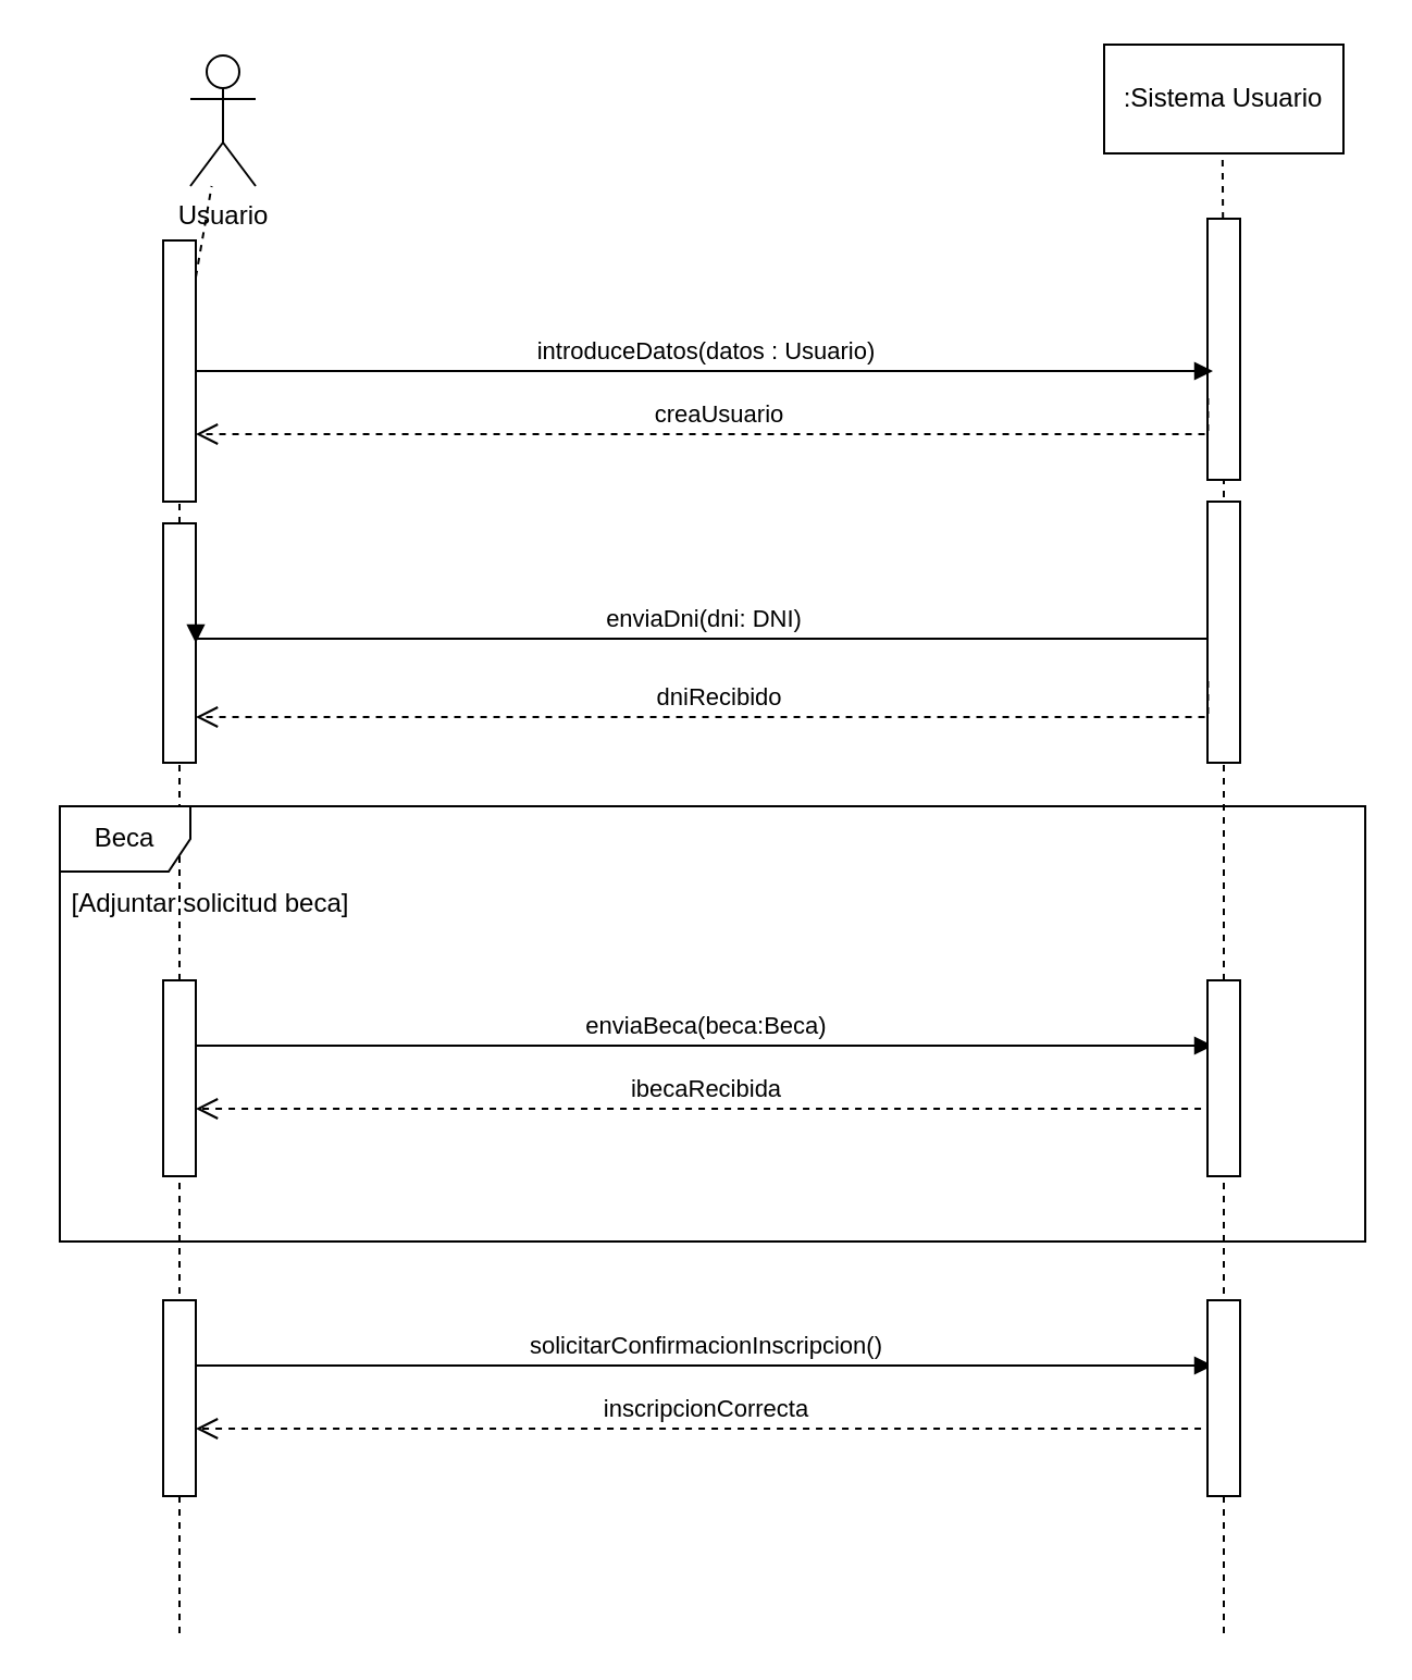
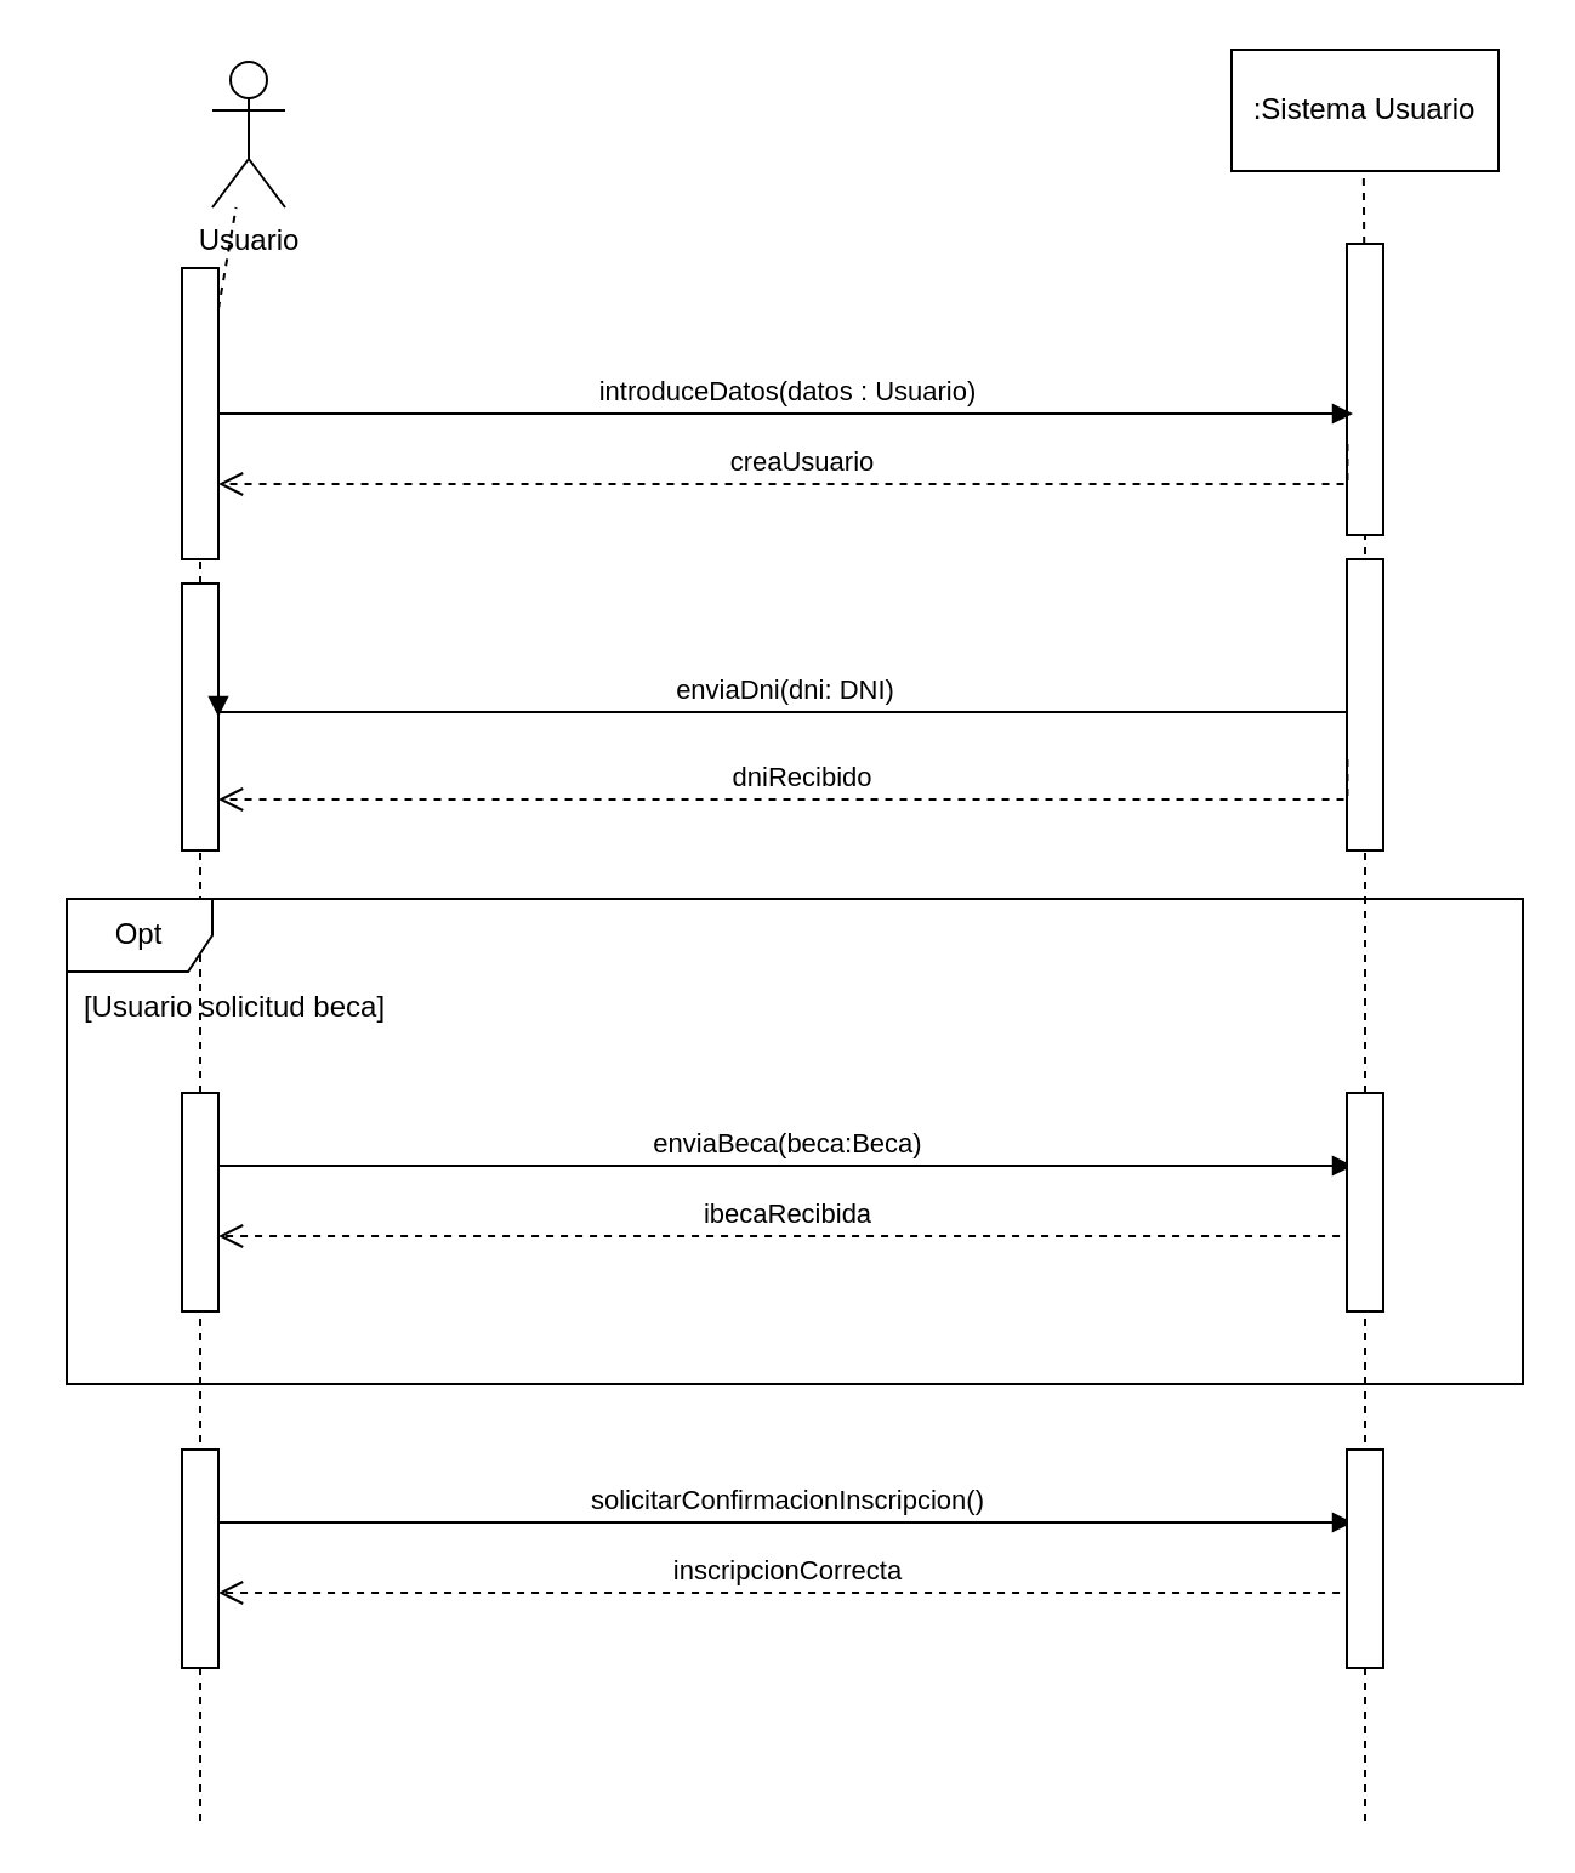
  <mxCell id="0" />
  <mxCell id="1" parent="0" />
  <mxCell id="2" value="Usuario" style="shape=umlActor;verticalLabelPosition=bottom;verticalAlign=top;html=1;outlineConnect=0;" vertex="1" parent="1"><mxGeometry x="87" y="25" width="30" height="60" as="geometry" /></mxCell>
  <mxCell id="3" value="" style="endArrow=none;dashed=1;html=1;rounded=0;" edge="1" parent="1" source="7" target="2"><mxGeometry width="50" height="50" relative="1" as="geometry"><mxPoint x="82" y="470" as="sourcePoint" /><mxPoint x="77" y="100" as="targetPoint" /></mxGeometry></mxCell>
  <mxCell id="4" value=":Sistema Usuario" style="html=1;whiteSpace=wrap;" vertex="1" parent="1"><mxGeometry x="507" y="20" width="110" height="50" as="geometry" /></mxCell>
  <mxCell id="5" value="" style="endArrow=none;dashed=1;html=1;rounded=0;" edge="1" parent="1" source="9"><mxGeometry width="50" height="50" relative="1" as="geometry"><mxPoint x="561.41" y="470" as="sourcePoint" /><mxPoint x="561.41" y="70" as="targetPoint" /></mxGeometry></mxCell>
  <mxCell id="6" value="" style="endArrow=none;dashed=1;html=1;rounded=0;" edge="1" parent="1" target="7"><mxGeometry width="50" height="50" relative="1" as="geometry"><mxPoint x="82" y="750" as="sourcePoint" /><mxPoint x="82" y="70" as="targetPoint" /></mxGeometry></mxCell>
  <mxCell id="7" value="" style="rounded=0;whiteSpace=wrap;html=1;" vertex="1" parent="1"><mxGeometry x="74.5" y="110" width="15" height="120" as="geometry" /></mxCell>
  <mxCell id="8" value="" style="endArrow=none;dashed=1;html=1;rounded=0;" edge="1" parent="1" target="9"><mxGeometry width="50" height="50" relative="1" as="geometry"><mxPoint x="562" y="390" as="sourcePoint" /><mxPoint x="561.41" y="70" as="targetPoint" /></mxGeometry></mxCell>
  <mxCell id="9" value="" style="rounded=0;whiteSpace=wrap;html=1;" vertex="1" parent="1"><mxGeometry x="554.5" y="100" width="15" height="120" as="geometry" /></mxCell>
  <mxCell id="10" value="introduceDatos(datos : Usuario)" style="html=1;verticalAlign=bottom;endArrow=block;edgeStyle=elbowEdgeStyle;elbow=vertical;curved=0;rounded=0;" edge="1" parent="1" source="7"><mxGeometry width="80" relative="1" as="geometry"><mxPoint x="267" y="170" as="sourcePoint" /><mxPoint x="557" y="170" as="targetPoint" /></mxGeometry></mxCell>
  <mxCell id="11" value="creaUsuario" style="html=1;verticalAlign=bottom;endArrow=open;dashed=1;endSize=8;edgeStyle=elbowEdgeStyle;elbow=vertical;curved=0;rounded=0;exitX=0.014;exitY=0.687;exitDx=0;exitDy=0;exitPerimeter=0;" edge="1" parent="1" source="9" target="7"><mxGeometry relative="1" as="geometry"><mxPoint x="537" y="190" as="sourcePoint" /><mxPoint x="277" y="240.31" as="targetPoint" /><Array as="points"><mxPoint x="537" y="199" /></Array></mxGeometry></mxCell>
  <mxCell id="12" value="" style="rounded=0;whiteSpace=wrap;html=1;" vertex="1" parent="1"><mxGeometry x="74.5" y="450" width="15" height="90" as="geometry" /></mxCell>
  <mxCell id="13" value="enviaBeca(beca:Beca)" style="html=1;verticalAlign=bottom;endArrow=block;edgeStyle=elbowEdgeStyle;elbow=vertical;curved=0;rounded=0;" edge="1" parent="1" source="12"><mxGeometry width="80" relative="1" as="geometry"><mxPoint x="267" y="480" as="sourcePoint" /><mxPoint x="557" y="480" as="targetPoint" /></mxGeometry></mxCell>
  <mxCell id="14" value="ibecaRecibida" style="html=1;verticalAlign=bottom;endArrow=open;dashed=1;endSize=8;edgeStyle=elbowEdgeStyle;elbow=vertical;curved=0;rounded=0;exitX=0.014;exitY=0.687;exitDx=0;exitDy=0;exitPerimeter=0;" edge="1" parent="1" source="18" target="12"><mxGeometry relative="1" as="geometry"><mxPoint x="537" y="500" as="sourcePoint" /><mxPoint x="277" y="550.31" as="targetPoint" /><Array as="points"><mxPoint x="537" y="509" /></Array></mxGeometry></mxCell>
- <mxCell id="15" value="Beca" style="shape=umlFrame;whiteSpace=wrap;html=1;pointerEvents=0;" vertex="1" parent="1"><mxGeometry x="27" y="370" width="600" height="200" as="geometry" /></mxCell>
- <mxCell id="16" value="[Adjuntar solicitud beca]" style="text;html=1;align=center;verticalAlign=middle;resizable=0;points=[];autosize=1;strokeColor=none;fillColor=none;" vertex="1" parent="1"><mxGeometry x="20.5" y="400" width="150" height="30" as="geometry" /></mxCell>
+ <mxCell id="15" value="Opt" style="shape=umlFrame;whiteSpace=wrap;html=1;pointerEvents=0;" vertex="1" parent="1"><mxGeometry x="27" y="370" width="600" height="200" as="geometry" /></mxCell>
+ <mxCell id="16" value="[Usuario solicitud beca]" style="text;html=1;align=center;verticalAlign=middle;resizable=0;points=[];autosize=1;strokeColor=none;fillColor=none;" vertex="1" parent="1"><mxGeometry x="20.5" y="400" width="150" height="30" as="geometry" /></mxCell>
  <mxCell id="17" value="" style="endArrow=none;dashed=1;html=1;rounded=0;" edge="1" parent="1"><mxGeometry width="50" height="50" relative="1" as="geometry"><mxPoint x="562" y="750" as="sourcePoint" /><mxPoint x="562" y="380" as="targetPoint" /></mxGeometry></mxCell>
  <mxCell id="18" value="" style="rounded=0;whiteSpace=wrap;html=1;" vertex="1" parent="1"><mxGeometry x="554.5" y="450" width="15" height="90" as="geometry" /></mxCell>
  <mxCell id="19" value="" style="rounded=0;whiteSpace=wrap;html=1;" vertex="1" parent="1"><mxGeometry x="74.5" y="240" width="15" height="110" as="geometry" /></mxCell>
  <mxCell id="20" value="" style="rounded=0;whiteSpace=wrap;html=1;" vertex="1" parent="1"><mxGeometry x="554.5" y="230" width="15" height="120" as="geometry" /></mxCell>
  <mxCell id="21" value="enviaDni(dni: DNI)" style="html=1;verticalAlign=bottom;endArrow=block;edgeStyle=elbowEdgeStyle;elbow=vertical;curved=0;rounded=0;exitX=0;exitY=0.5;exitDx=0;exitDy=0;entryX=1;entryY=0.5;entryDx=0;entryDy=0;" edge="1" source="20" parent="1" target="19"><mxGeometry width="80" relative="1" as="geometry"><mxPoint x="267" y="300" as="sourcePoint" /><mxPoint x="187" y="270" as="targetPoint" /></mxGeometry></mxCell>
  <mxCell id="22" value="dniRecibido" style="html=1;verticalAlign=bottom;endArrow=open;dashed=1;endSize=8;edgeStyle=elbowEdgeStyle;elbow=vertical;curved=0;rounded=0;exitX=0.014;exitY=0.687;exitDx=0;exitDy=0;exitPerimeter=0;" edge="1" source="20" target="19" parent="1"><mxGeometry relative="1" as="geometry"><mxPoint x="537" y="320" as="sourcePoint" /><mxPoint x="277" y="370.31" as="targetPoint" /><Array as="points"><mxPoint x="537" y="329" /></Array></mxGeometry></mxCell>
  <mxCell id="23" value="" style="rounded=0;whiteSpace=wrap;html=1;" vertex="1" parent="1"><mxGeometry x="74.5" y="597" width="15" height="90" as="geometry" /></mxCell>
  <mxCell id="24" value="solicitarConfirmacionInscripcion()" style="html=1;verticalAlign=bottom;endArrow=block;edgeStyle=elbowEdgeStyle;elbow=vertical;curved=0;rounded=0;" edge="1" source="23" parent="1"><mxGeometry width="80" relative="1" as="geometry"><mxPoint x="267" y="627" as="sourcePoint" /><mxPoint x="557" y="627" as="targetPoint" /></mxGeometry></mxCell>
  <mxCell id="25" value="inscripcionCorrecta" style="html=1;verticalAlign=bottom;endArrow=open;dashed=1;endSize=8;edgeStyle=elbowEdgeStyle;elbow=vertical;curved=0;rounded=0;exitX=0.014;exitY=0.687;exitDx=0;exitDy=0;exitPerimeter=0;" edge="1" source="26" target="23" parent="1"><mxGeometry relative="1" as="geometry"><mxPoint x="537" y="647" as="sourcePoint" /><mxPoint x="277" y="697.31" as="targetPoint" /><Array as="points"><mxPoint x="537" y="656" /></Array></mxGeometry></mxCell>
  <mxCell id="26" value="" style="rounded=0;whiteSpace=wrap;html=1;" vertex="1" parent="1"><mxGeometry x="554.5" y="597" width="15" height="90" as="geometry" /></mxCell>
